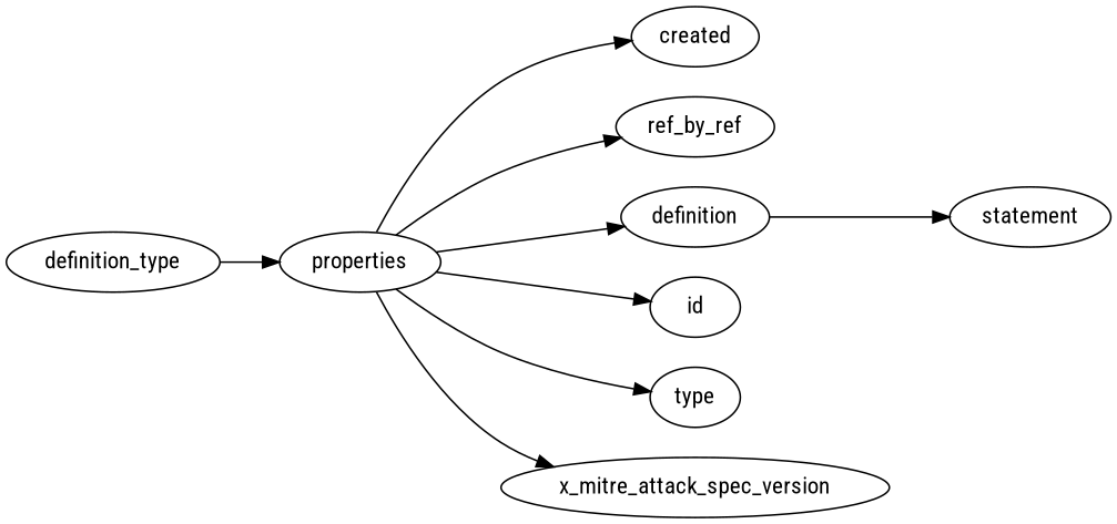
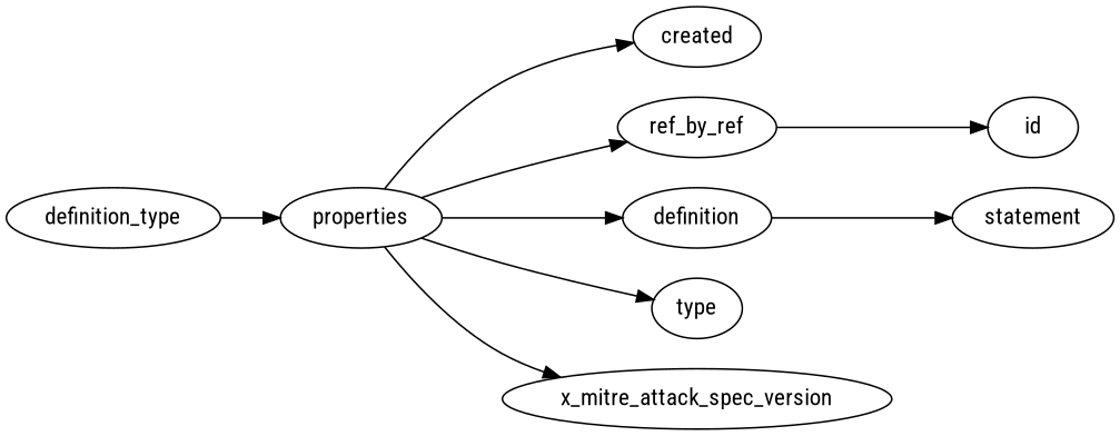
  digraph {
    fontname="Roboto Condensed"
    rankdir=LR
    node [fontname="Roboto Condensed"]
    edge [fontname="Roboto Condensed"]
    n1 [label=created]
    n2 [label=ref_by_ref]
    n3 [label=definition]
    n4 [label=statement]
    n5 [label=definition_type]
    properties
    n7 [label=id]
    n8 [label=type]
    n9 [label=x_mitre_attack_spec_version]
    n3 -> n4
    n5 -> properties
    properties -> n1
    properties -> n2
    properties -> n3
-   properties -> n7
+   n2 -> n7
    properties -> n8
    properties -> n9
  }
